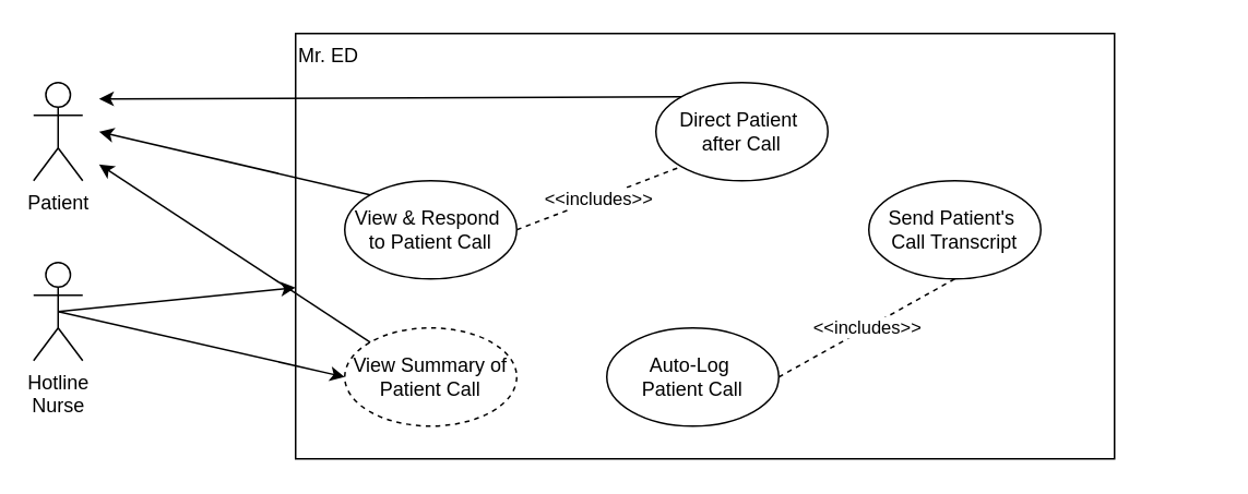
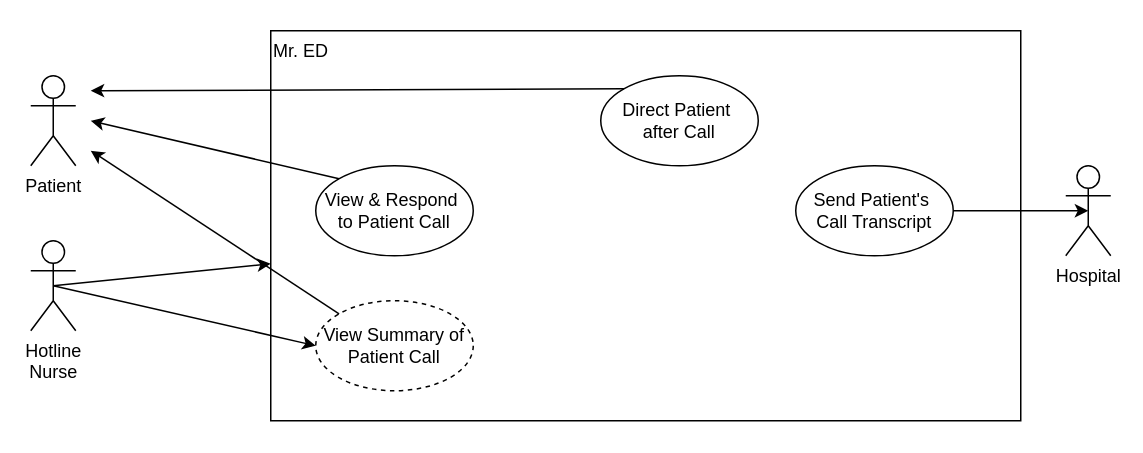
  <mxCell id="0" />
  <mxCell id="1" parent="0" />
  <mxCell id="2" value="Mr. ED" style="rounded=0;whiteSpace=wrap;html=1;fillColor=none;align=left;verticalAlign=top;" vertex="1" parent="1"><mxGeometry x="180" y="20" width="500" height="260" as="geometry" /></mxCell>
  <mxCell id="3" value="Hotline&lt;div&gt;&lt;span style=&quot;background-color: initial;&quot;&gt;Nurse&lt;/span&gt;&lt;/div&gt;" style="shape=umlActor;verticalLabelPosition=bottom;verticalAlign=top;html=1;outlineConnect=0;align=center;" vertex="1" parent="1"><mxGeometry x="20" y="160" width="30" height="60" as="geometry" /></mxCell>
  <mxCell id="4" value="View &amp;amp; Respond&amp;nbsp;&lt;div&gt;to Patient Call&lt;/div&gt;" style="ellipse;whiteSpace=wrap;html=1;aspect=fixed;" vertex="1" parent="1"><mxGeometry x="210" y="110" width="105" height="60" as="geometry" /></mxCell>
  <mxCell id="5" value="View Summary of Patient Call" style="ellipse;whiteSpace=wrap;html=1;aspect=fixed;dashed=1;" vertex="1" parent="1"><mxGeometry x="210" y="200" width="105" height="60" as="geometry" /></mxCell>
- <mxCell id="6" value="Auto-Log&amp;nbsp;&lt;br&gt;Patient Call" style="ellipse;whiteSpace=wrap;html=1;aspect=fixed;" vertex="1" parent="1"><mxGeometry x="370" y="200" width="105" height="60" as="geometry" /></mxCell>
  <mxCell id="7" value="Send Patient's&amp;nbsp;&lt;div&gt;Call Transcript&lt;/div&gt;" style="ellipse;whiteSpace=wrap;html=1;" vertex="1" parent="1"><mxGeometry x="530" y="110" width="105" height="60" as="geometry" /></mxCell>
  <mxCell id="8" value="&lt;div&gt;Direct Patient&amp;nbsp;&lt;/div&gt;&lt;div&gt;after Call&lt;/div&gt;" style="ellipse;whiteSpace=wrap;html=1;aspect=fixed;" vertex="1" parent="1"><mxGeometry x="400" y="50" width="105" height="60" as="geometry" /></mxCell>
  <mxCell id="9" value="" style="endArrow=classic;html=1;rounded=0;exitX=0.5;exitY=0.5;exitDx=0;exitDy=0;exitPerimeter=0;textOpacity=0;" edge="1" parent="1" source="3" target="2"><mxGeometry width="50" height="50" relative="1" as="geometry"><mxPoint x="110" y="200" as="sourcePoint" /><mxPoint x="160" y="150" as="targetPoint" /></mxGeometry></mxCell>
  <mxCell id="10" value="" style="endArrow=classic;html=1;rounded=0;entryX=0;entryY=0.5;entryDx=0;entryDy=0;exitX=0.5;exitY=0.5;exitDx=0;exitDy=0;exitPerimeter=0;" edge="1" parent="1" source="3" target="5"><mxGeometry width="50" height="50" relative="1" as="geometry"><mxPoint x="110" y="210" as="sourcePoint" /><mxPoint x="140" y="170" as="targetPoint" /></mxGeometry></mxCell>
- <mxCell id="11" value="&amp;lt;&amp;lt;includes&amp;gt;&amp;gt;" style="endArrow=none;dashed=1;html=1;rounded=0;entryX=0.5;entryY=1;entryDx=0;entryDy=0;exitX=1;exitY=0.5;exitDx=0;exitDy=0;" edge="1" parent="1" source="6" target="7"><mxGeometry width="50" height="50" relative="1" as="geometry"><mxPoint x="270" y="230" as="sourcePoint" /><mxPoint x="320" y="180" as="targetPoint" /></mxGeometry></mxCell>
- <mxCell id="12" value="&amp;lt;&amp;lt;includes&amp;gt;&amp;gt;" style="endArrow=none;dashed=1;html=1;rounded=0;entryX=0;entryY=1;entryDx=0;entryDy=0;exitX=1;exitY=0.5;exitDx=0;exitDy=0;" edge="1" parent="1" source="4" target="8"><mxGeometry width="50" height="50" relative="1" as="geometry"><mxPoint x="320" y="90" as="sourcePoint" /><mxPoint x="408" y="79.58" as="targetPoint" /></mxGeometry></mxCell>
  <mxCell id="13" value="Patient" style="shape=umlActor;verticalLabelPosition=bottom;verticalAlign=top;html=1;outlineConnect=0;align=center;" vertex="1" parent="1"><mxGeometry x="20" y="50" width="30" height="60" as="geometry" /></mxCell>
  <mxCell id="14" value="" style="endArrow=classic;html=1;rounded=0;exitX=0;exitY=0;exitDx=0;exitDy=0;" edge="1" parent="1" source="5"><mxGeometry width="50" height="50" relative="1" as="geometry"><mxPoint x="210" y="140" as="sourcePoint" /><mxPoint x="60" y="100" as="targetPoint" /></mxGeometry></mxCell>
  <mxCell id="15" value="" style="endArrow=classic;html=1;rounded=0;exitX=0;exitY=0;exitDx=0;exitDy=0;" edge="1" parent="1" source="4"><mxGeometry width="50" height="50" relative="1" as="geometry"><mxPoint x="200" y="120" as="sourcePoint" /><mxPoint x="60" y="80" as="targetPoint" /></mxGeometry></mxCell>
  <mxCell id="16" value="" style="endArrow=classic;html=1;rounded=0;exitX=0;exitY=0;exitDx=0;exitDy=0;" edge="1" parent="1" source="8"><mxGeometry width="50" height="50" relative="1" as="geometry"><mxPoint x="290" y="180" as="sourcePoint" /><mxPoint x="60" y="60" as="targetPoint" /></mxGeometry></mxCell>
+ <mxCell id="17" value="Hospital" style="shape=umlActor;verticalLabelPosition=bottom;verticalAlign=top;html=1;outlineConnect=0;" vertex="1" parent="1"><mxGeometry x="710" y="110" width="30" height="60" as="geometry" /></mxCell>
+ <mxCell id="18" value="" style="endArrow=classic;html=1;rounded=0;entryX=0.5;entryY=0.5;entryDx=0;entryDy=0;entryPerimeter=0;exitX=1;exitY=0.5;exitDx=0;exitDy=0;" edge="1" parent="1" source="7" target="17"><mxGeometry width="50" height="50" relative="1" as="geometry"><mxPoint x="420" y="130" as="sourcePoint" /><mxPoint x="470" y="80" as="targetPoint" /></mxGeometry></mxCell>
